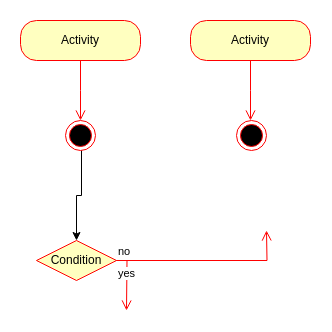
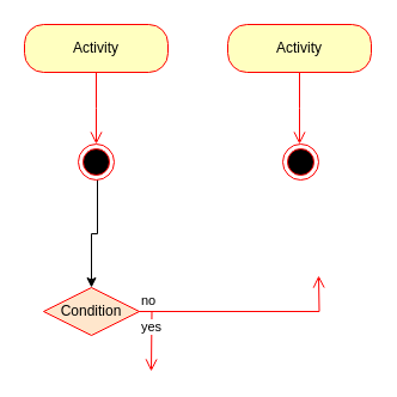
  <mxCell id="0" />
  <mxCell id="1" parent="0" />
  <mxCell id="2" style="edgeStyle=orthogonalEdgeStyle;rounded=0;orthogonalLoop=1;jettySize=auto;html=1;entryX=0.5;entryY=0;entryDx=0;entryDy=0;" edge="1" parent="1" source="3" target="9"><mxGeometry relative="1" as="geometry"><Array as="points"><mxPoint x="81" y="195" /><mxPoint x="76" y="195" /><mxPoint x="76" y="240" /></Array></mxGeometry></mxCell>
  <mxCell id="3" value="" style="ellipse;html=1;shape=endState;fillColor=#000000;strokeColor=#ff0000;" vertex="1" parent="1"><mxGeometry x="65" y="120" width="30" height="30" as="geometry" /></mxCell>
  <mxCell id="4" value="Activity" style="rounded=1;whiteSpace=wrap;html=1;arcSize=40;fontColor=#000000;fillColor=#ffffc0;strokeColor=#ff0000;" vertex="1" parent="1"><mxGeometry x="20" y="20" width="120" height="40" as="geometry" /></mxCell>
  <mxCell id="5" value="" style="edgeStyle=orthogonalEdgeStyle;html=1;verticalAlign=bottom;endArrow=open;endSize=8;strokeColor=#ff0000;rounded=0;" edge="1" source="4" parent="1"><mxGeometry relative="1" as="geometry"><mxPoint x="80" y="120" as="targetPoint" /></mxGeometry></mxCell>
  <mxCell id="6" value="Activity" style="rounded=1;whiteSpace=wrap;html=1;arcSize=40;fontColor=#000000;fillColor=#ffffc0;strokeColor=#ff0000;" vertex="1" parent="1"><mxGeometry x="190" y="20" width="120" height="40" as="geometry" /></mxCell>
  <mxCell id="7" value="" style="edgeStyle=orthogonalEdgeStyle;html=1;verticalAlign=bottom;endArrow=open;endSize=8;strokeColor=#ff0000;rounded=0;" edge="1" source="6" parent="1"><mxGeometry relative="1" as="geometry"><mxPoint x="250" y="120" as="targetPoint" /></mxGeometry></mxCell>
  <mxCell id="8" value="" style="ellipse;html=1;shape=endState;fillColor=#000000;strokeColor=#ff0000;" vertex="1" parent="1"><mxGeometry x="236" y="120" width="30" height="30" as="geometry" /></mxCell>
- <mxCell id="9" value="Condition" style="rhombus;whiteSpace=wrap;html=1;fontColor=#000000;fillColor=#ffffc0;strokeColor=#ff0000;" vertex="1" parent="1"><mxGeometry x="36" y="240" width="80" height="40" as="geometry" /></mxCell>
+ <mxCell id="9" value="Condition" style="rhombus;whiteSpace=wrap;html=1;fontColor=#000000;fillColor=#ffe6cc;strokeColor=#ff0000;" vertex="1" parent="1"><mxGeometry x="36" y="240" width="80" height="40" as="geometry" /></mxCell>
  <mxCell id="10" value="no" style="edgeStyle=orthogonalEdgeStyle;html=1;align=left;verticalAlign=bottom;endArrow=open;endSize=8;strokeColor=#ff0000;rounded=0;" edge="1" source="9" parent="1"><mxGeometry x="-1" relative="1" as="geometry"><mxPoint x="266" y="230" as="targetPoint" /></mxGeometry></mxCell>
  <mxCell id="11" value="yes" style="edgeStyle=orthogonalEdgeStyle;html=1;align=left;verticalAlign=top;endArrow=open;endSize=8;strokeColor=#ff0000;rounded=0;" edge="1" source="9" parent="1"><mxGeometry x="-1" relative="1" as="geometry"><mxPoint x="126" y="310" as="targetPoint" /></mxGeometry></mxCell>
